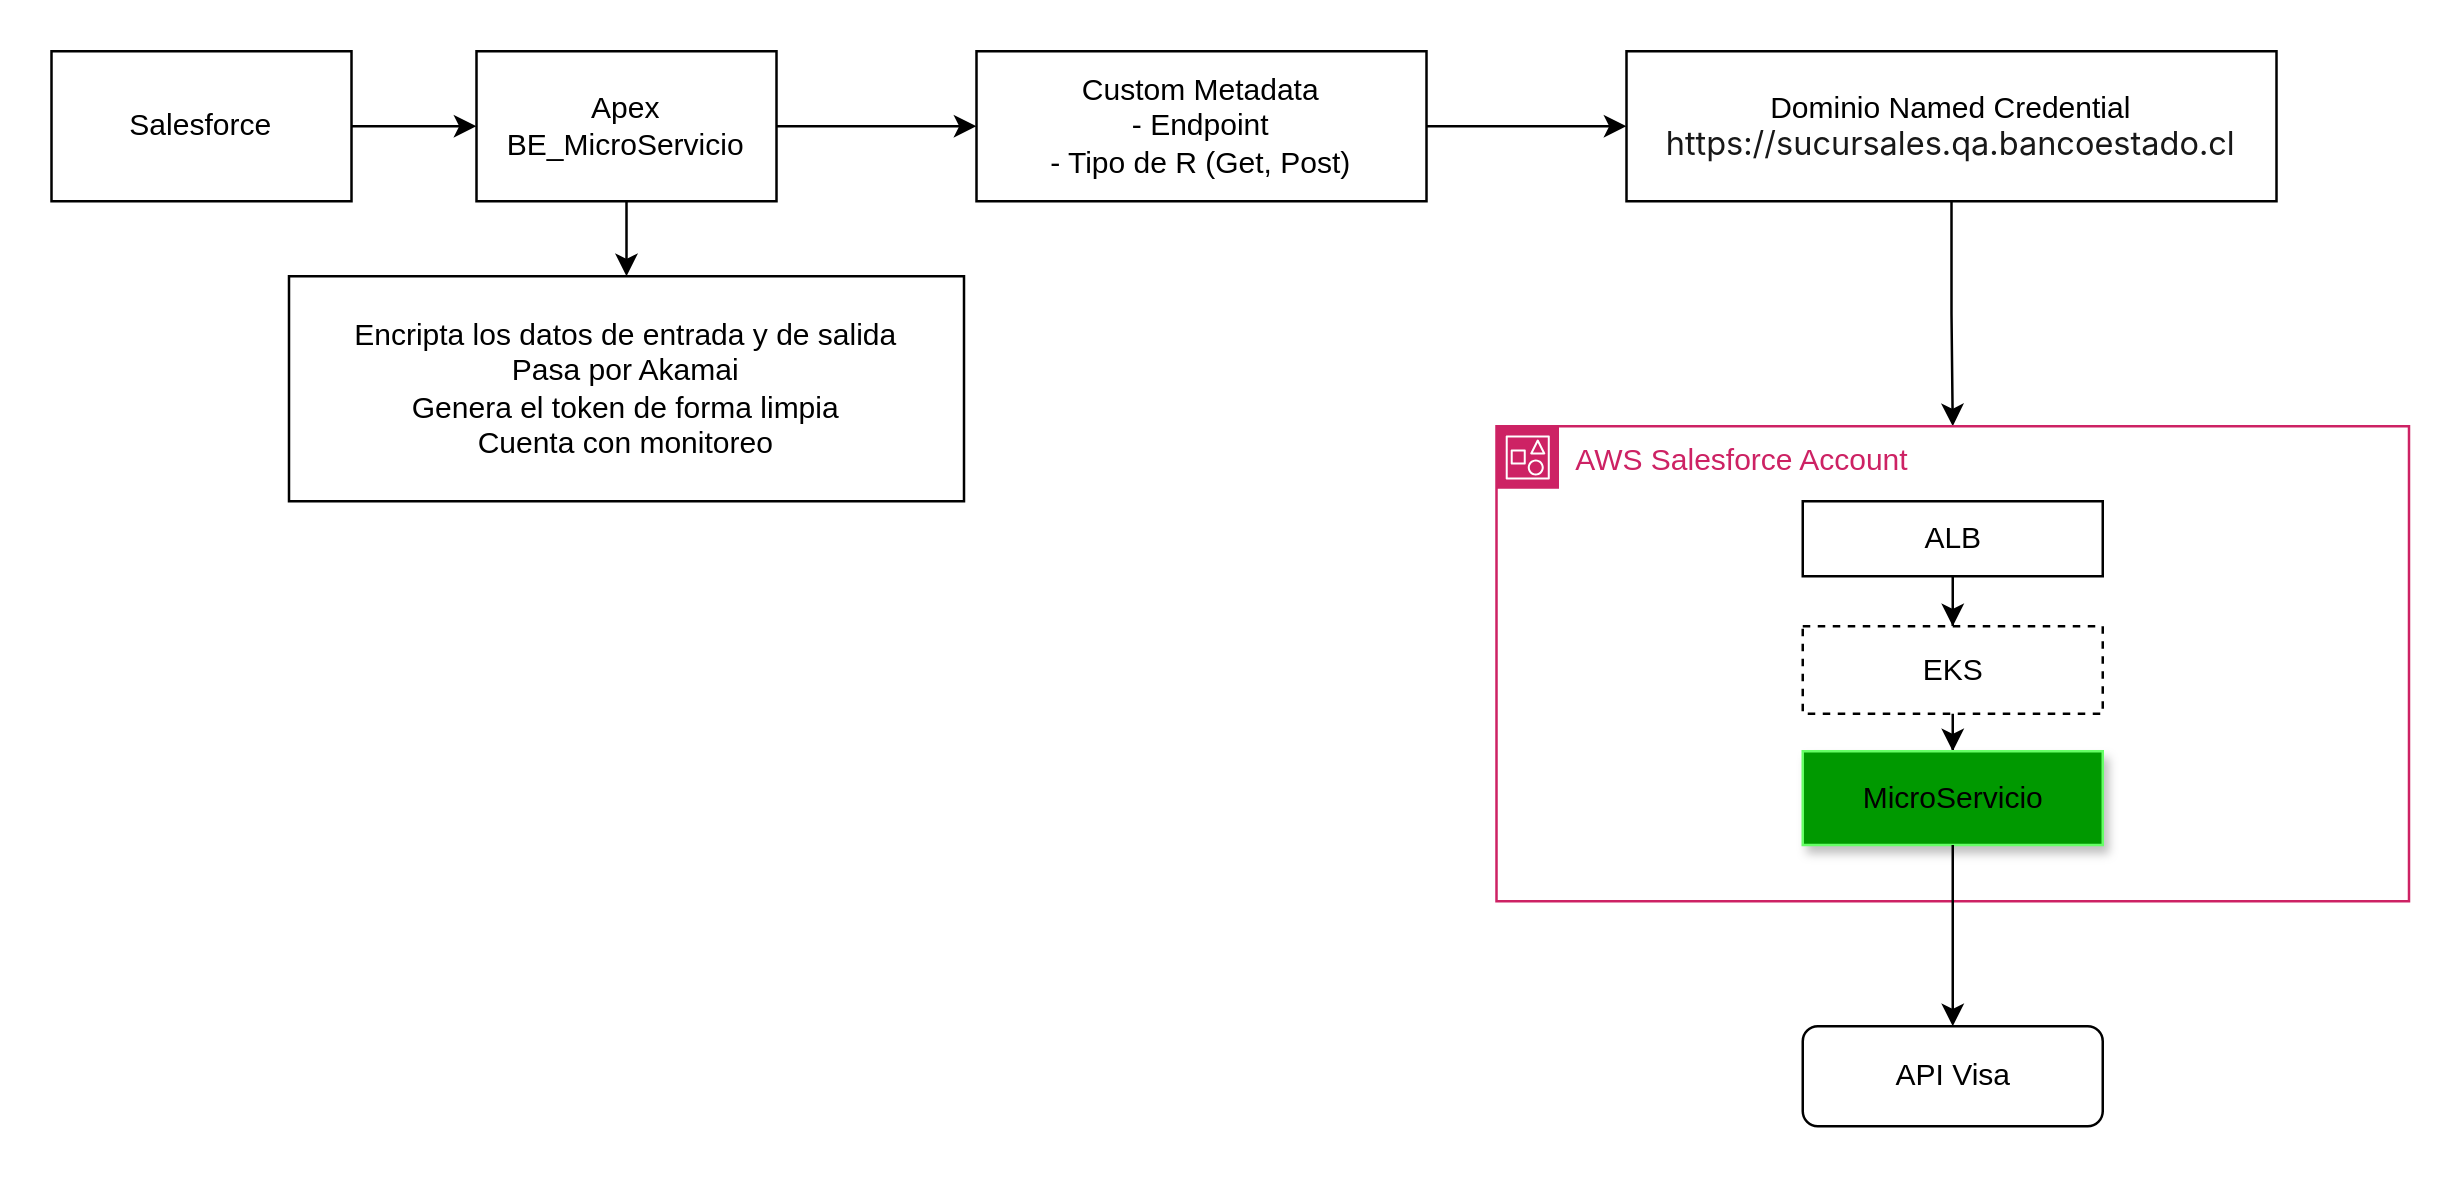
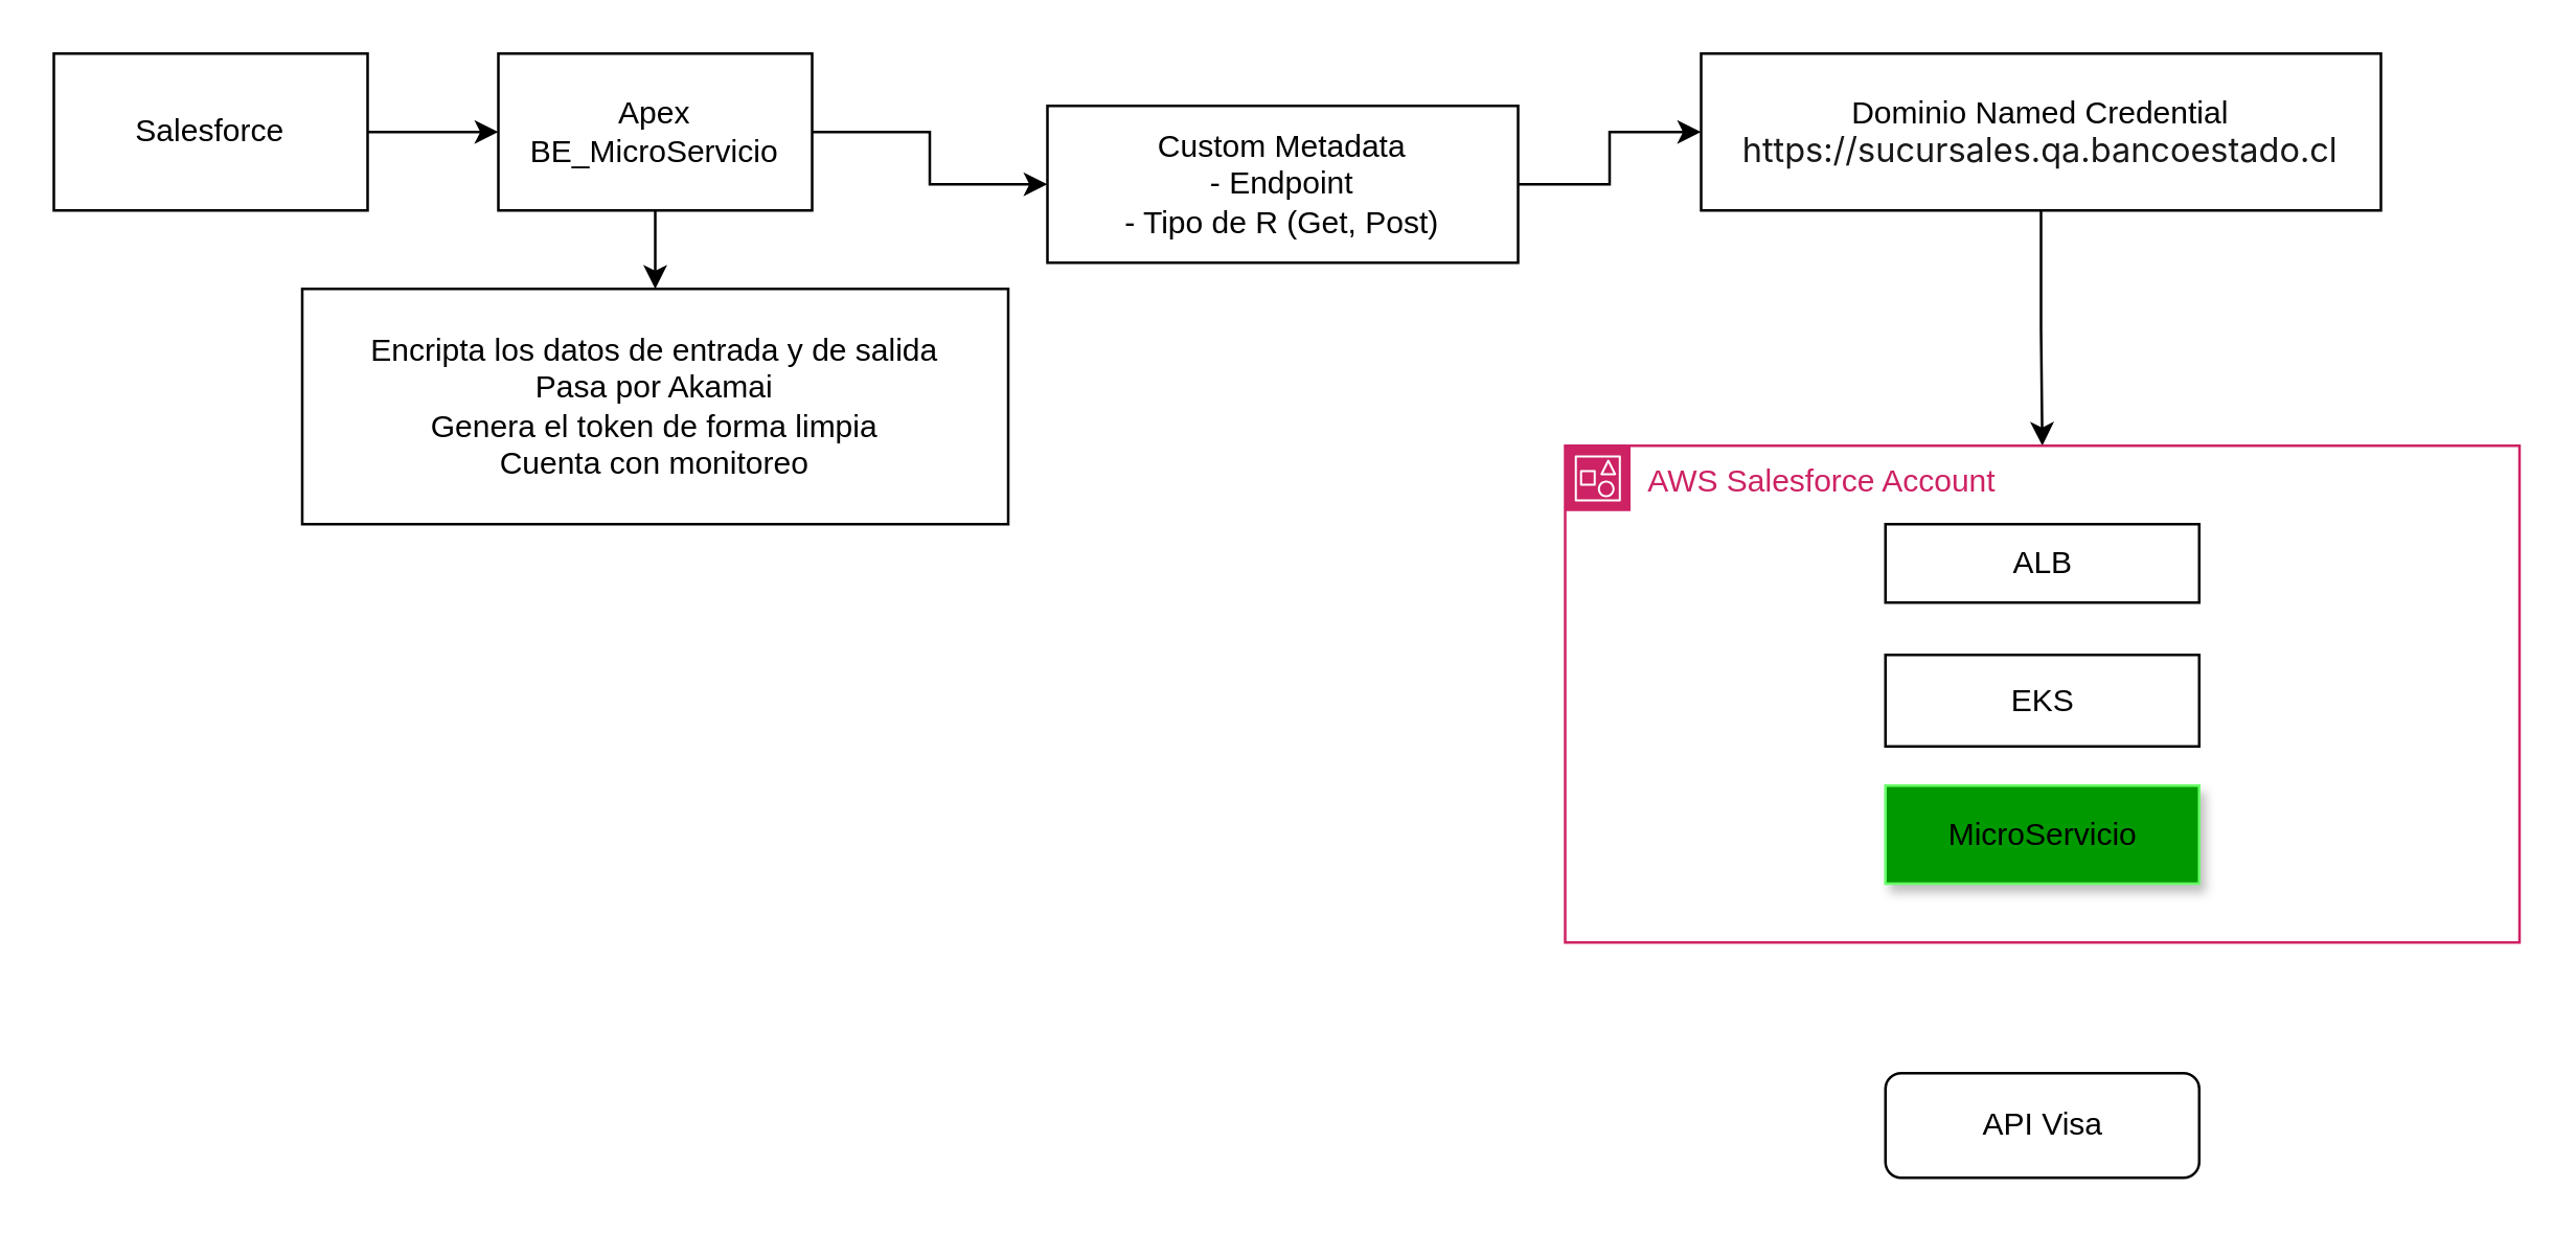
  <mxCell id="0" />
  <mxCell id="1" parent="0" />
  <mxCell id="2" value="" style="edgeStyle=orthogonalEdgeStyle;rounded=0;orthogonalLoop=1;jettySize=auto;html=1;" edge="1" parent="1" source="3" target="6"><mxGeometry relative="1" as="geometry" /></mxCell>
  <mxCell id="3" value="Salesforce" style="rounded=0;whiteSpace=wrap;html=1;" vertex="1" parent="1"><mxGeometry x="20" y="20" width="120" height="60" as="geometry" /></mxCell>
  <mxCell id="4" value="" style="edgeStyle=orthogonalEdgeStyle;rounded=0;orthogonalLoop=1;jettySize=auto;html=1;" edge="1" parent="1" source="6" target="8"><mxGeometry relative="1" as="geometry" /></mxCell>
  <mxCell id="5" style="edgeStyle=orthogonalEdgeStyle;rounded=0;orthogonalLoop=1;jettySize=auto;html=1;entryX=0.5;entryY=0;entryDx=0;entryDy=0;" edge="1" parent="1" source="6" target="19"><mxGeometry relative="1" as="geometry" /></mxCell>
  <mxCell id="6" value="Apex&lt;div&gt;BE_MicroServicio&lt;/div&gt;" style="rounded=0;whiteSpace=wrap;html=1;" vertex="1" parent="1"><mxGeometry x="190" y="20" width="120" height="60" as="geometry" /></mxCell>
  <mxCell id="7" value="" style="edgeStyle=orthogonalEdgeStyle;rounded=0;orthogonalLoop=1;jettySize=auto;html=1;" edge="1" parent="1" source="8" target="10"><mxGeometry relative="1" as="geometry" /></mxCell>
- <mxCell id="8" value="Custom Metadata&lt;div&gt;- Endpoint&lt;/div&gt;&lt;div&gt;- Tipo de R (Get, Post)&lt;/div&gt;" style="rounded=0;whiteSpace=wrap;html=1;" vertex="1" parent="1"><mxGeometry x="390" y="20" width="180" height="60" as="geometry" /></mxCell>
+ <mxCell id="8" value="Custom Metadata&lt;div&gt;- Endpoint&lt;/div&gt;&lt;div&gt;- Tipo de R (Get, Post)&lt;/div&gt;" style="rounded=0;whiteSpace=wrap;html=1;" vertex="1" parent="1"><mxGeometry x="400" y="40" width="180" height="60" as="geometry" /></mxCell>
  <mxCell id="9" style="edgeStyle=orthogonalEdgeStyle;rounded=0;orthogonalLoop=1;jettySize=auto;html=1;entryX=0.5;entryY=0;entryDx=0;entryDy=0;" edge="1" parent="1" source="10" target="11"><mxGeometry relative="1" as="geometry" /></mxCell>
  <mxCell id="10" value="Dominio Named Credential&lt;div&gt;&lt;span style=&quot;color: rgb(24, 24, 24); font-family: -apple-system, BlinkMacSystemFont, &amp;quot;Segoe UI&amp;quot;, Roboto, Helvetica, Arial, sans-serif, &amp;quot;Apple Color Emoji&amp;quot;, &amp;quot;Segoe UI Emoji&amp;quot;, &amp;quot;Segoe UI Symbol&amp;quot;; font-size: 13px; text-align: left; text-wrap-mode: nowrap; background-color: rgb(255, 255, 255);&quot;&gt;https://sucursales.qa.bancoestado.cl&lt;/span&gt;&lt;/div&gt;" style="rounded=0;whiteSpace=wrap;html=1;" vertex="1" parent="1"><mxGeometry x="650" y="20" width="260" height="60" as="geometry" /></mxCell>
  <mxCell id="11" value="AWS Salesforce Account" style="points=[[0,0],[0.25,0],[0.5,0],[0.75,0],[1,0],[1,0.25],[1,0.5],[1,0.75],[1,1],[0.75,1],[0.5,1],[0.25,1],[0,1],[0,0.75],[0,0.5],[0,0.25]];outlineConnect=0;gradientColor=none;html=1;whiteSpace=wrap;fontSize=12;fontStyle=0;container=1;pointerEvents=0;collapsible=0;recursiveResize=0;shape=mxgraph.aws4.group;grIcon=mxgraph.aws4.group_account;strokeColor=#CD2264;fillColor=none;verticalAlign=top;align=left;spacingLeft=30;fontColor=#CD2264;dashed=0;" vertex="1" parent="1"><mxGeometry x="598" y="170" width="365" height="190" as="geometry" /></mxCell>
- <mxCell id="12" value="" style="edgeStyle=orthogonalEdgeStyle;rounded=0;orthogonalLoop=1;jettySize=auto;html=1;" edge="1" parent="11" source="13" target="15"><mxGeometry relative="1" as="geometry" /></mxCell>
  <mxCell id="13" value="ALB" style="rounded=0;whiteSpace=wrap;html=1;" vertex="1" parent="11"><mxGeometry x="122.5" y="30" width="120" height="30" as="geometry" /></mxCell>
- <mxCell id="14" value="" style="edgeStyle=orthogonalEdgeStyle;rounded=0;orthogonalLoop=1;jettySize=auto;html=1;" edge="1" parent="11" source="15" target="16"><mxGeometry relative="1" as="geometry" /></mxCell>
- <mxCell id="15" value="EKS" style="whiteSpace=wrap;html=1;rounded=0;dashed=1;" vertex="1" parent="11"><mxGeometry x="122.5" y="80" width="120" height="35" as="geometry" /></mxCell>
+ <mxCell id="15" value="EKS" style="whiteSpace=wrap;html=1;rounded=0;" vertex="1" parent="11"><mxGeometry x="122.5" y="80" width="120" height="35" as="geometry" /></mxCell>
  <mxCell id="16" value="MicroServicio" style="rounded=0;whiteSpace=wrap;html=1;shadow=1;strokeColor=#66FF66;fillColor=#009900;" vertex="1" parent="11"><mxGeometry x="122.5" y="130" width="120" height="37.5" as="geometry" /></mxCell>
  <mxCell id="17" value="API Visa" style="rounded=1;whiteSpace=wrap;html=1;" vertex="1" parent="1"><mxGeometry x="720.5" y="410" width="120" height="40" as="geometry" /></mxCell>
- <mxCell id="18" style="edgeStyle=orthogonalEdgeStyle;rounded=0;orthogonalLoop=1;jettySize=auto;html=1;entryX=0.5;entryY=0;entryDx=0;entryDy=0;" edge="1" parent="1" source="16" target="17"><mxGeometry relative="1" as="geometry" /></mxCell>
  <mxCell id="19" value="Encripta los datos de entrada y de salida&lt;div&gt;Pasa por Akamai&lt;/div&gt;&lt;div&gt;Genera el token de forma limpia&lt;/div&gt;&lt;div&gt;Cuenta con monitoreo&lt;/div&gt;" style="rounded=0;whiteSpace=wrap;html=1;" vertex="1" parent="1"><mxGeometry x="115" y="110" width="270" height="90" as="geometry" /></mxCell>
